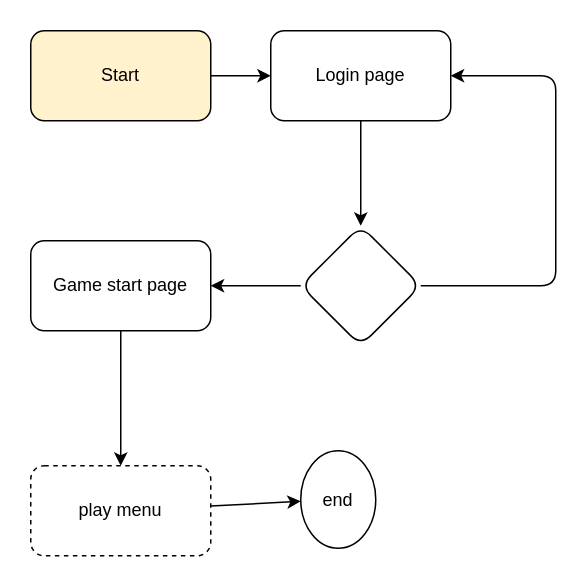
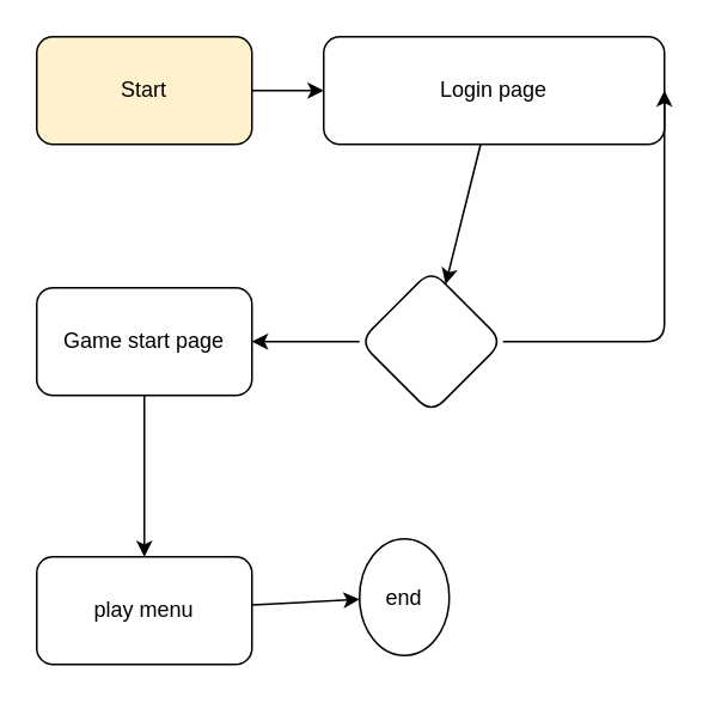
  <mxCell id="0" />
  <mxCell id="1" parent="0" />
  <mxCell id="2" style="edgeStyle=none;html=1;" edge="1" parent="1" source="3" target="5"><mxGeometry relative="1" as="geometry" /></mxCell>
  <mxCell id="3" value="Start" style="rounded=1;whiteSpace=wrap;html=1;fillColor=#fff2cc;" vertex="1" parent="1"><mxGeometry x="20" y="20" width="120" height="60" as="geometry" /></mxCell>
  <mxCell id="4" value="" style="edgeStyle=none;html=1;" edge="1" parent="1" source="5" target="8"><mxGeometry relative="1" as="geometry" /></mxCell>
- <mxCell id="5" value="Login page" style="whiteSpace=wrap;html=1;rounded=1;" vertex="1" parent="1"><mxGeometry x="180" y="20" width="120" height="60" as="geometry" /></mxCell>
+ <mxCell id="5" value="Login page" style="whiteSpace=wrap;html=1;rounded=1;" vertex="1" parent="1"><mxGeometry x="180" y="20" width="190" height="60" as="geometry" /></mxCell>
  <mxCell id="6" value="" style="edgeStyle=none;html=1;" edge="1" parent="1" source="8" target="10"><mxGeometry relative="1" as="geometry" /></mxCell>
  <mxCell id="7" style="edgeStyle=none;html=1;entryX=1;entryY=0.5;entryDx=0;entryDy=0;" edge="1" parent="1" source="8" target="5"><mxGeometry relative="1" as="geometry"><Array as="points"><mxPoint x="370" y="190" /><mxPoint x="370" y="50" /></Array></mxGeometry></mxCell>
  <mxCell id="8" value="" style="rhombus;whiteSpace=wrap;html=1;rounded=1;" vertex="1" parent="1"><mxGeometry x="200" y="150" width="80" height="80" as="geometry" /></mxCell>
  <mxCell id="9" style="edgeStyle=none;html=1;" edge="1" parent="1" source="10" target="12"><mxGeometry relative="1" as="geometry" /></mxCell>
  <mxCell id="10" value="Game start page" style="whiteSpace=wrap;html=1;rounded=1;" vertex="1" parent="1"><mxGeometry x="20" y="160" width="120" height="60" as="geometry" /></mxCell>
  <mxCell id="11" value="" style="edgeStyle=none;html=1;" edge="1" parent="1" source="12" target="13"><mxGeometry relative="1" as="geometry" /></mxCell>
- <mxCell id="12" value="play menu" style="rounded=1;whiteSpace=wrap;html=1;dashed=1;" vertex="1" parent="1"><mxGeometry x="20" y="310" width="120" height="60" as="geometry" /></mxCell>
+ <mxCell id="12" value="play menu" style="rounded=1;whiteSpace=wrap;html=1;" vertex="1" parent="1"><mxGeometry x="20" y="310" width="120" height="60" as="geometry" /></mxCell>
  <mxCell id="13" value="end" style="ellipse;whiteSpace=wrap;html=1;rounded=1;" vertex="1" parent="1"><mxGeometry x="200" y="300" width="50" height="65" as="geometry" /></mxCell>
